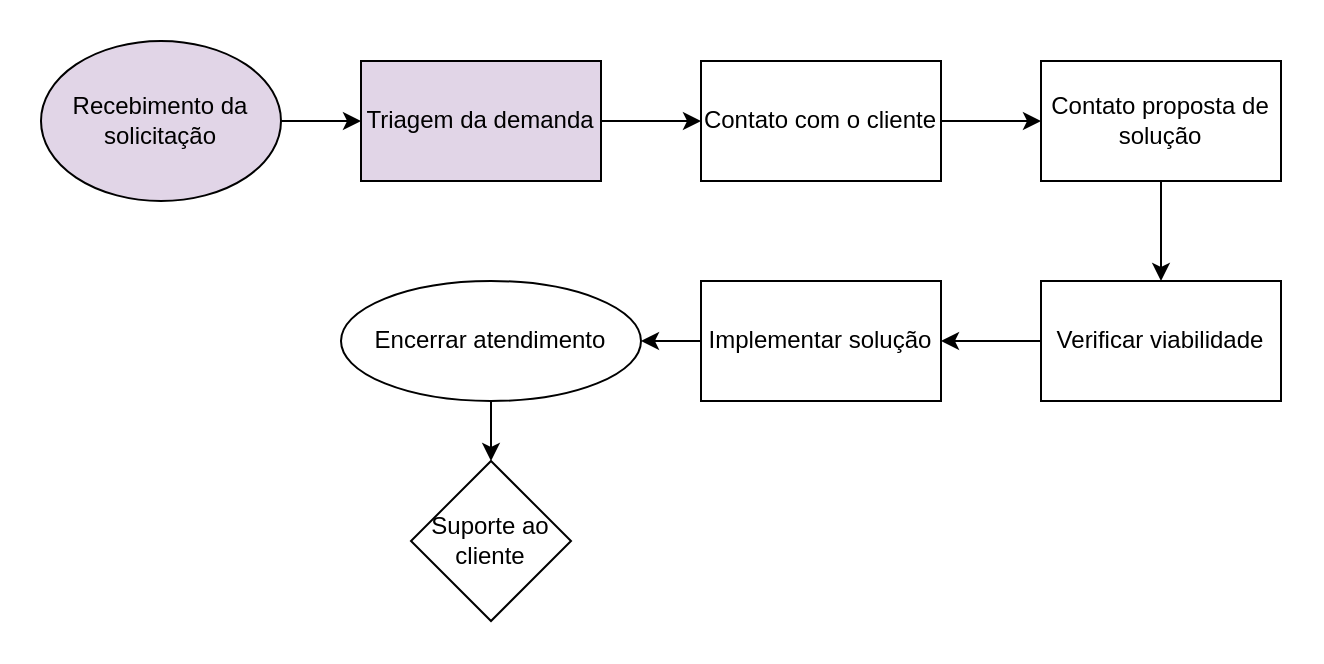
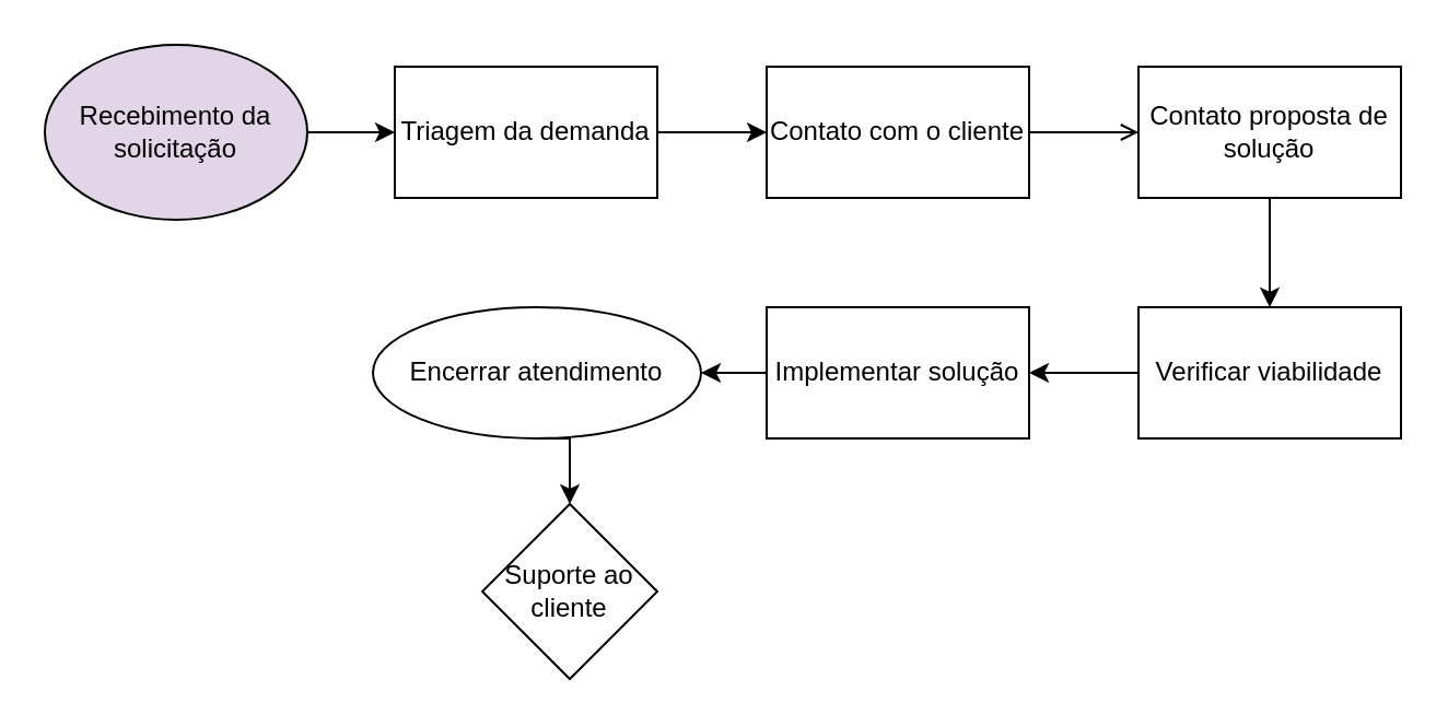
  <mxCell id="0" />
  <mxCell id="1" parent="0" />
  <mxCell id="2" style="edgeStyle=orthogonalEdgeStyle;rounded=0;orthogonalLoop=1;jettySize=auto;html=1;exitX=1;exitY=0.5;exitDx=0;exitDy=0;entryX=0;entryY=0.5;entryDx=0;entryDy=0;" edge="1" parent="1" source="3" target="5"><mxGeometry relative="1" as="geometry" /></mxCell>
  <mxCell id="3" value="Recebimento da solicitação" style="ellipse;whiteSpace=wrap;html=1;fillColor=#e1d5e7;" vertex="1" parent="1"><mxGeometry x="20" y="20" width="120" height="80" as="geometry" /></mxCell>
  <mxCell id="4" style="edgeStyle=orthogonalEdgeStyle;rounded=0;orthogonalLoop=1;jettySize=auto;html=1;exitX=1;exitY=0.5;exitDx=0;exitDy=0;entryX=0;entryY=0.5;entryDx=0;entryDy=0;" edge="1" parent="1" source="5" target="7"><mxGeometry relative="1" as="geometry" /></mxCell>
- <mxCell id="5" value="Triagem da demanda" style="rounded=0;whiteSpace=wrap;html=1;fillColor=#e1d5e7;" vertex="1" parent="1"><mxGeometry x="180" y="30" width="120" height="60" as="geometry" /></mxCell>
- <mxCell id="6" style="edgeStyle=orthogonalEdgeStyle;rounded=0;orthogonalLoop=1;jettySize=auto;html=1;exitX=1;exitY=0.5;exitDx=0;exitDy=0;entryX=0;entryY=0.5;entryDx=0;entryDy=0;" edge="1" parent="1" source="7" target="9"><mxGeometry relative="1" as="geometry" /></mxCell>
+ <mxCell id="5" value="Triagem da demanda" style="rounded=0;whiteSpace=wrap;html=1;" vertex="1" parent="1"><mxGeometry x="180" y="30" width="120" height="60" as="geometry" /></mxCell>
+ <mxCell id="6" style="edgeStyle=orthogonalEdgeStyle;rounded=0;orthogonalLoop=1;jettySize=auto;html=1;exitX=1;exitY=0.5;exitDx=0;exitDy=0;entryX=0;entryY=0.5;entryDx=0;entryDy=0;endArrow=open;" edge="1" parent="1" source="7" target="9"><mxGeometry relative="1" as="geometry" /></mxCell>
  <mxCell id="7" value="Contato com o cliente" style="rounded=0;whiteSpace=wrap;html=1;" vertex="1" parent="1"><mxGeometry x="350" y="30" width="120" height="60" as="geometry" /></mxCell>
  <mxCell id="8" style="edgeStyle=orthogonalEdgeStyle;rounded=0;orthogonalLoop=1;jettySize=auto;html=1;exitX=0.5;exitY=1;exitDx=0;exitDy=0;entryX=0.5;entryY=0;entryDx=0;entryDy=0;" edge="1" parent="1" source="9" target="11"><mxGeometry relative="1" as="geometry" /></mxCell>
  <mxCell id="9" value="Contato proposta de solução" style="rounded=0;whiteSpace=wrap;html=1;" vertex="1" parent="1"><mxGeometry x="520" y="30" width="120" height="60" as="geometry" /></mxCell>
  <mxCell id="10" style="edgeStyle=orthogonalEdgeStyle;rounded=0;orthogonalLoop=1;jettySize=auto;html=1;exitX=0;exitY=0.5;exitDx=0;exitDy=0;entryX=1;entryY=0.5;entryDx=0;entryDy=0;" edge="1" parent="1" source="11" target="13"><mxGeometry relative="1" as="geometry" /></mxCell>
  <mxCell id="11" value="Verificar viabilidade" style="rounded=0;whiteSpace=wrap;html=1;" vertex="1" parent="1"><mxGeometry x="520" y="140" width="120" height="60" as="geometry" /></mxCell>
  <mxCell id="12" style="edgeStyle=orthogonalEdgeStyle;rounded=0;orthogonalLoop=1;jettySize=auto;html=1;exitX=0;exitY=0.5;exitDx=0;exitDy=0;entryX=1;entryY=0.5;entryDx=0;entryDy=0;" edge="1" parent="1" source="13" target="15"><mxGeometry relative="1" as="geometry" /></mxCell>
  <mxCell id="13" value="Implementar solução" style="rounded=0;whiteSpace=wrap;html=1;" vertex="1" parent="1"><mxGeometry x="350" y="140" width="120" height="60" as="geometry" /></mxCell>
  <mxCell id="14" style="edgeStyle=orthogonalEdgeStyle;rounded=0;orthogonalLoop=1;jettySize=auto;html=1;exitX=0.5;exitY=1;exitDx=0;exitDy=0;entryX=0.5;entryY=0;entryDx=0;entryDy=0;" edge="1" parent="1" source="15" target="16"><mxGeometry relative="1" as="geometry" /></mxCell>
  <mxCell id="15" value="Encerrar atendimento" style="ellipse;whiteSpace=wrap;html=1;" vertex="1" parent="1"><mxGeometry x="170" y="140" width="150" height="60" as="geometry" /></mxCell>
- <mxCell id="16" value="Suporte ao cliente" style="rhombus;whiteSpace=wrap;html=1;" vertex="1" parent="1"><mxGeometry x="205" y="230" width="80" height="80" as="geometry" /></mxCell>
+ <mxCell id="16" value="Suporte ao cliente" style="rhombus;whiteSpace=wrap;html=1;" vertex="1" parent="1"><mxGeometry x="220" y="230" width="80" height="80" as="geometry" /></mxCell>
